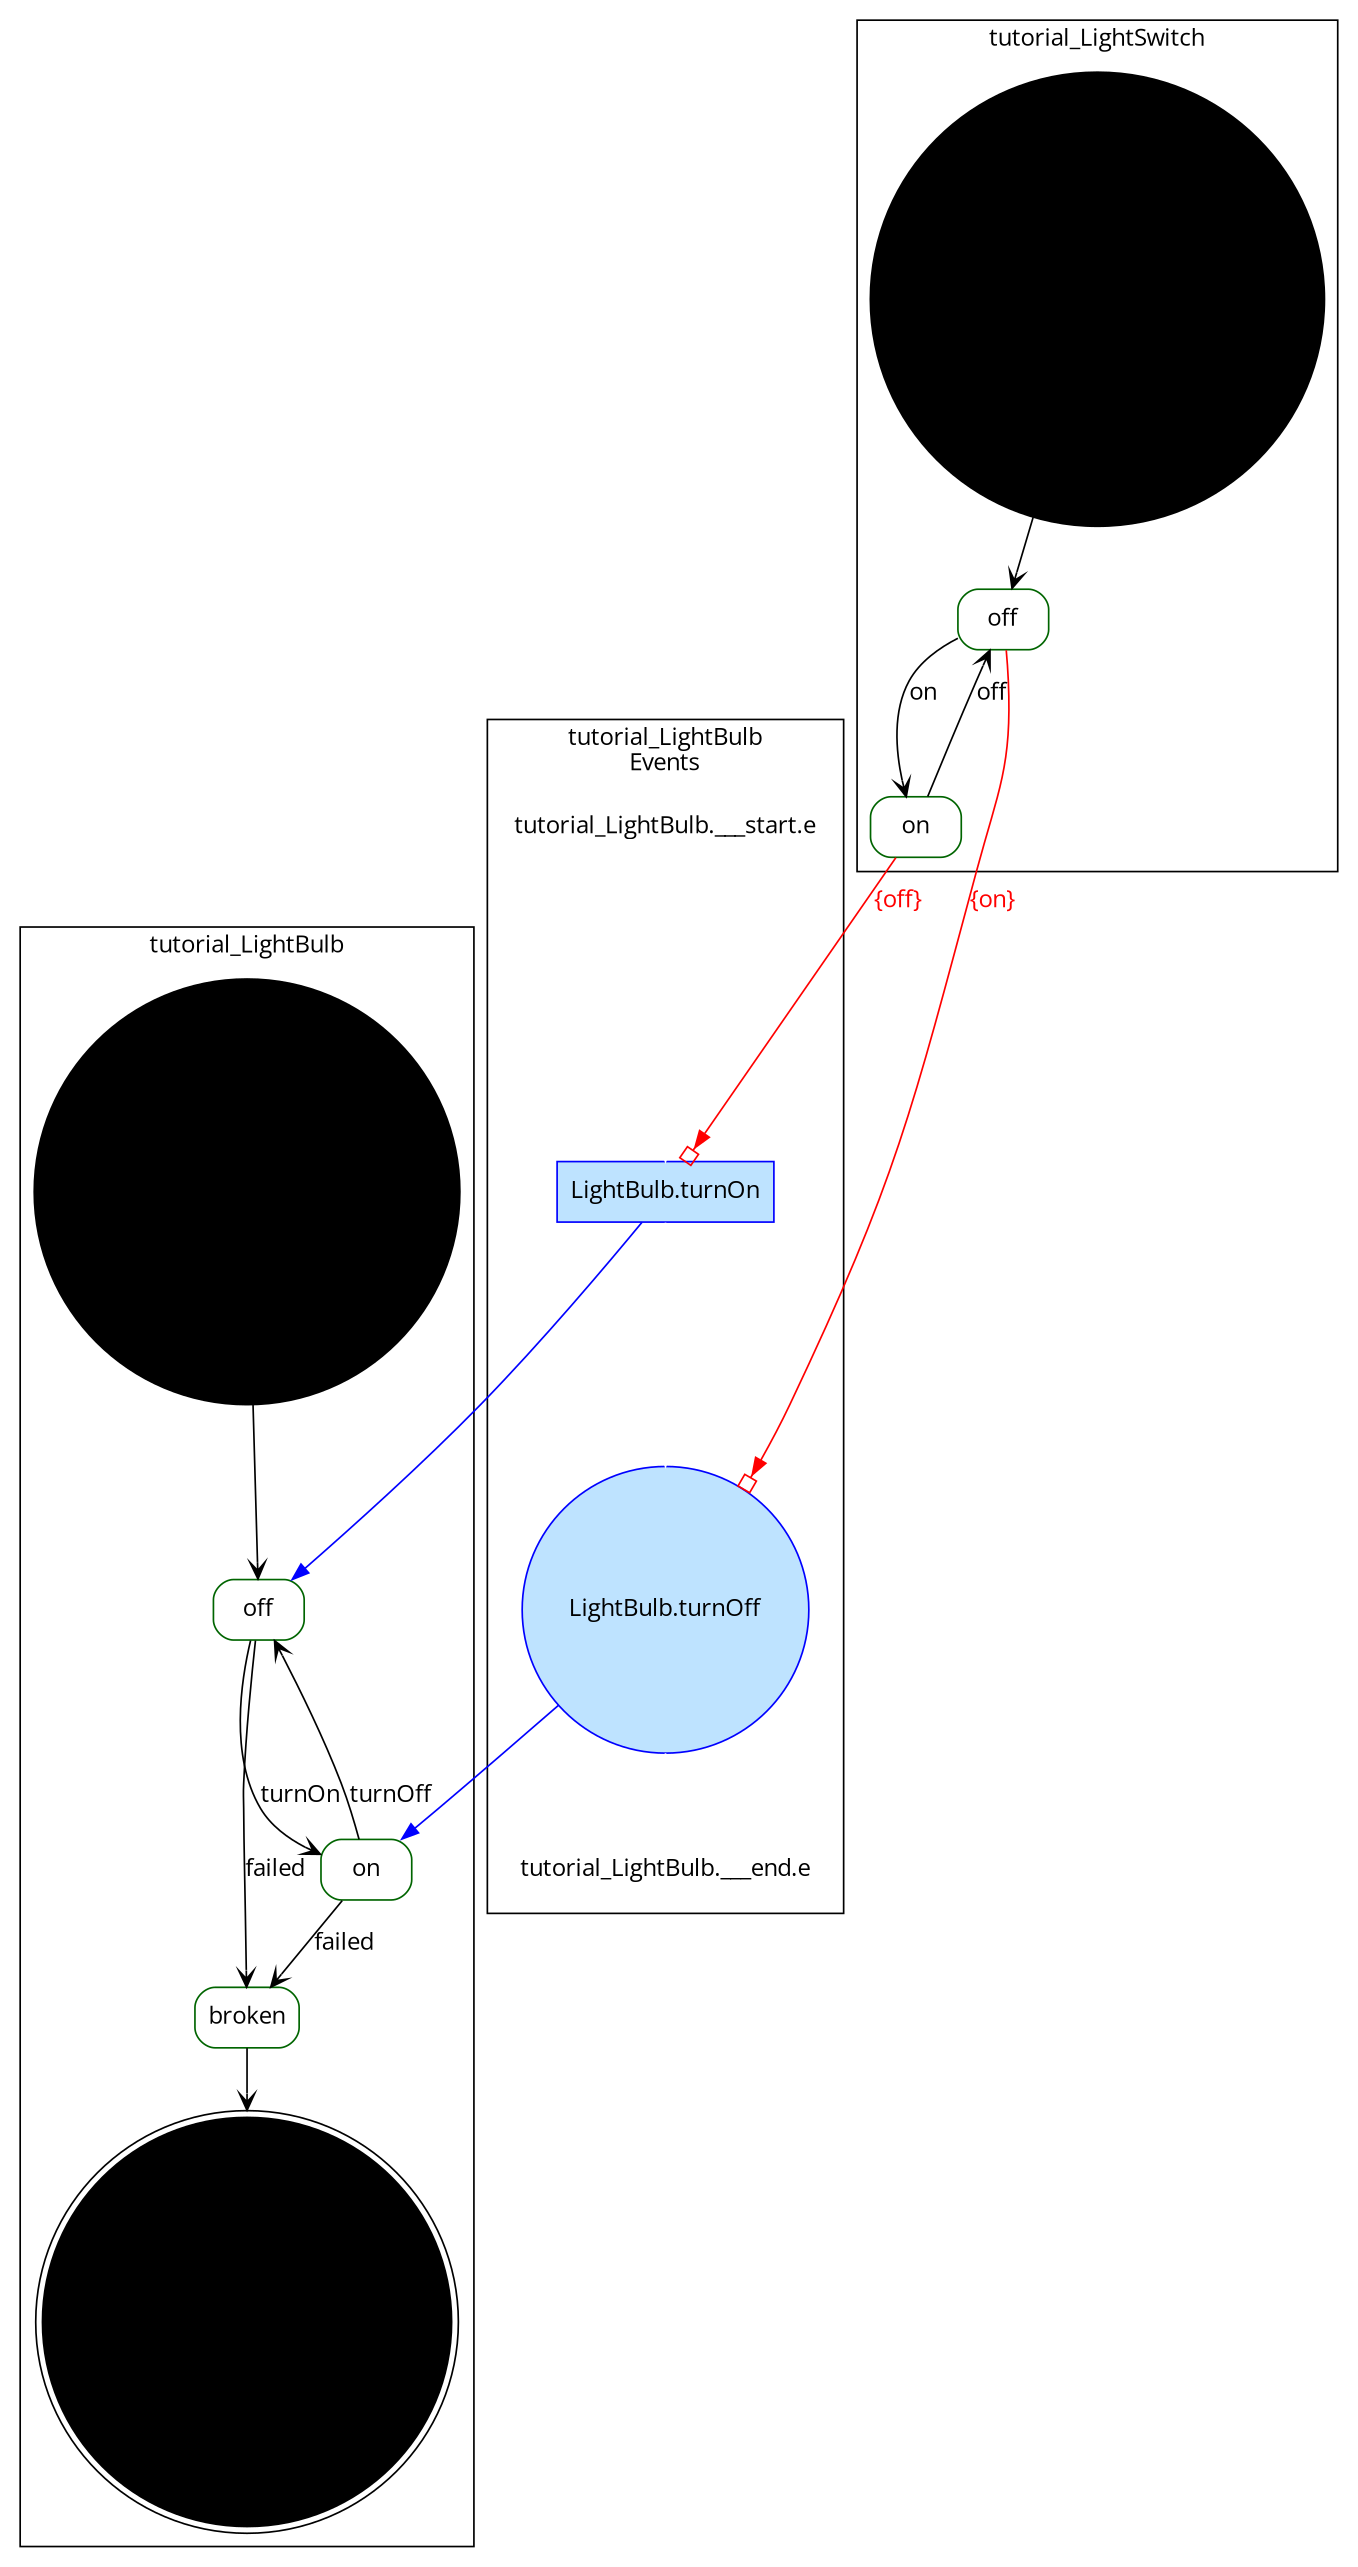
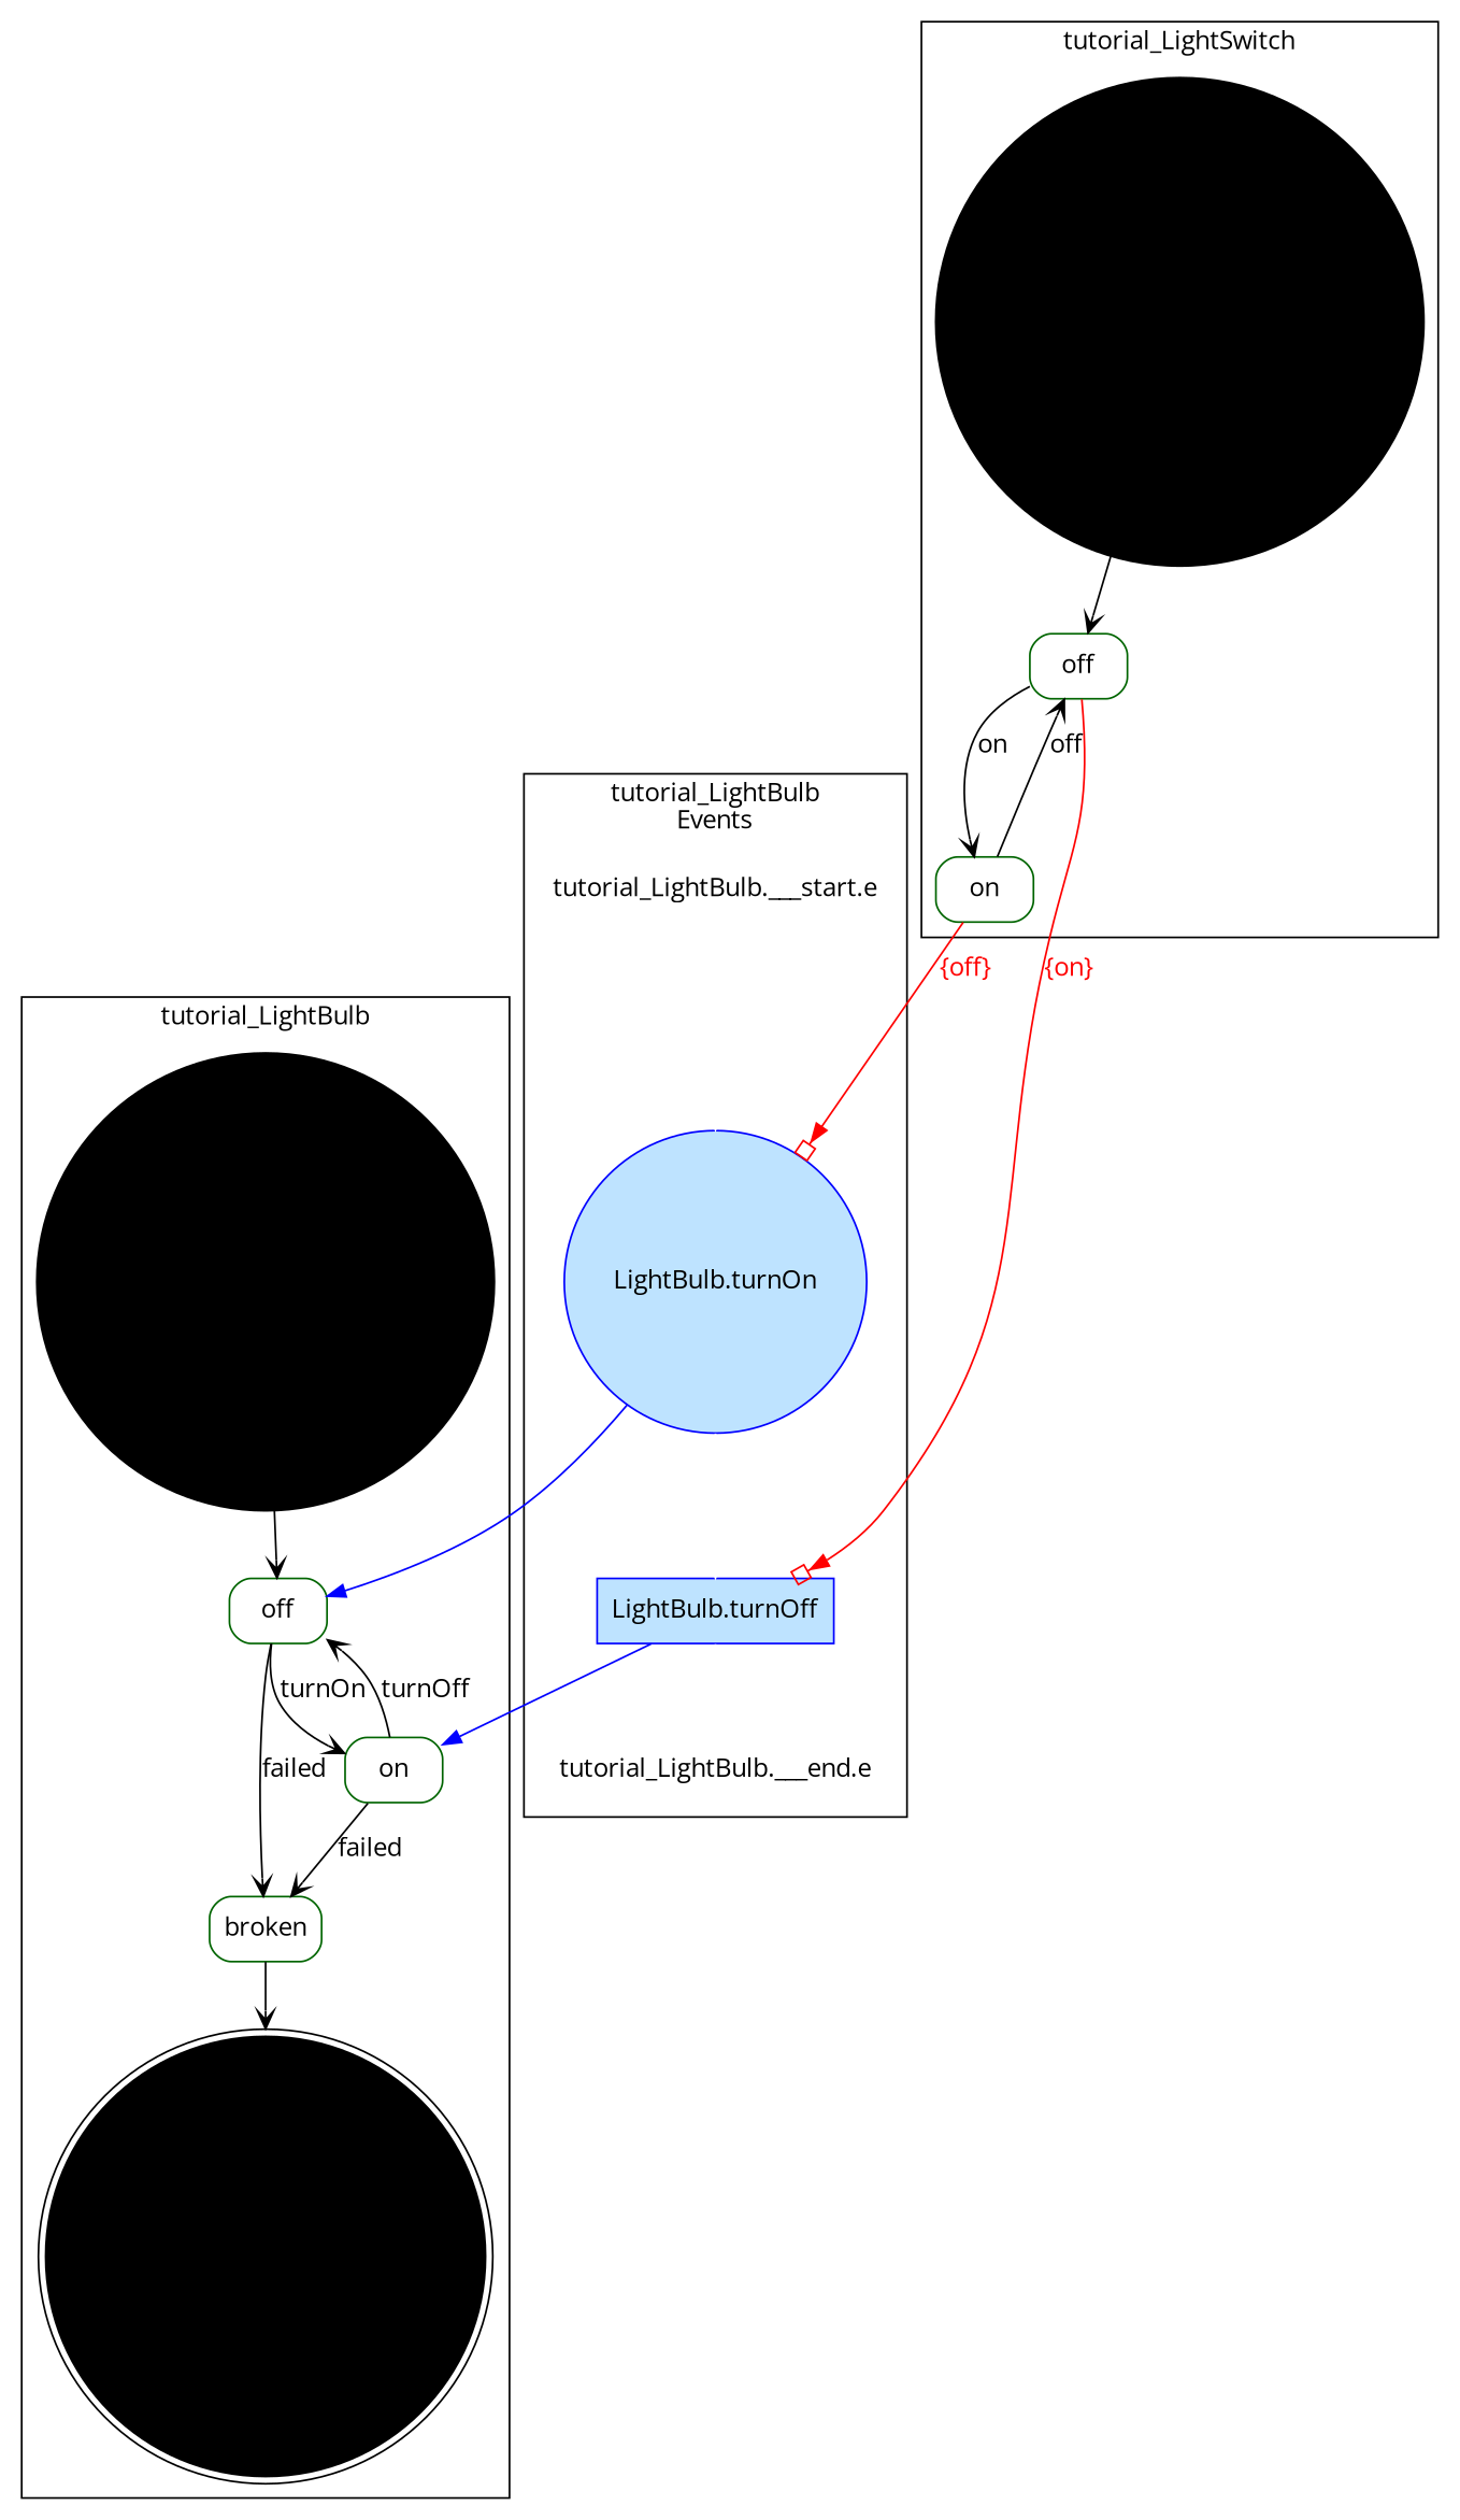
  digraph {
    fontname="Open Sans"
    node [color=darkgreen fontname="Open Sans" shape=Mrecord]
    edge [arrowhead=vee fontname="Open Sans"]
    "tutorial_LightBulb.start__" [color=black shape=circle style=filled width=.33]
    n2 [label=off]
    "tutorial_LightBulb.end__" [color=black shape=doublecircle style=filled width=.33]
    n4 [label=on]
    n5 [label=broken]
    "tutorial_LightSwitch.start__" [color=black shape=circle style=filled width=.33]
    n7 [label=off]
    n8 [label=on]
    "tutorial_LightBulb.___start.e" [shape=none color=""]
-   n10 [color=blue fillcolor="#bee3ff" label="LightBulb.turnOn" shape=rectangle style=filled]
-   n11 [color=blue fillcolor="#bee3ff" label="LightBulb.turnOff" shape=circle style=filled]
+   n10 [color=blue fillcolor="#bee3ff" label="LightBulb.turnOn" shape=circle style=filled]
+   n11 [color=blue fillcolor="#bee3ff" label="LightBulb.turnOff" shape=rectangle style=filled]
    "tutorial_LightBulb.___end.e" [color=blue shape=none]
    subgraph cluster_1 {
      color=black
      label=tutorial_LightBulb
      "tutorial_LightBulb.start__"
      n2
      "tutorial_LightBulb.end__"
      n4
      n5
    }
    subgraph cluster_2 {
      color=black
      label=tutorial_LightSwitch
      "tutorial_LightSwitch.start__"
      n7
      n8
    }
    subgraph cluster_3 {
      color=black
      label="tutorial_LightBulb\nEvents"
      "tutorial_LightBulb.___start.e"
      n10
      n11
      "tutorial_LightBulb.___end.e"
    }
    "tutorial_LightBulb.start__" -> n2
    n2 -> n4 [label=turnOn]
    n2 -> n5 [label=failed]
    n4 -> n2 [label=turnOff]
    n4 -> n5 [label=failed]
    n5 -> "tutorial_LightBulb.end__"
    "tutorial_LightSwitch.start__" -> n7
    n7 -> n8 [label=on]
    n7 -> n11 [arrowhead=oboxnormal color=red fontcolor=red label="{on}"]
    n8 -> n7 [label=off]
    n8 -> n10 [arrowhead=oboxnormal color=red fontcolor=red label="{off}"]
    "tutorial_LightBulb.___start.e" -> n10 [color=white shape=none arrowhead=""]
    n10 -> n2 [color=blue arrowhead=""]
    n10 -> n11 [color=white shape=none arrowhead=""]
    n11 -> n4 [color=blue arrowhead=""]
    n11 -> "tutorial_LightBulb.___end.e" [color=white shape=none arrowhead=""]
  }
